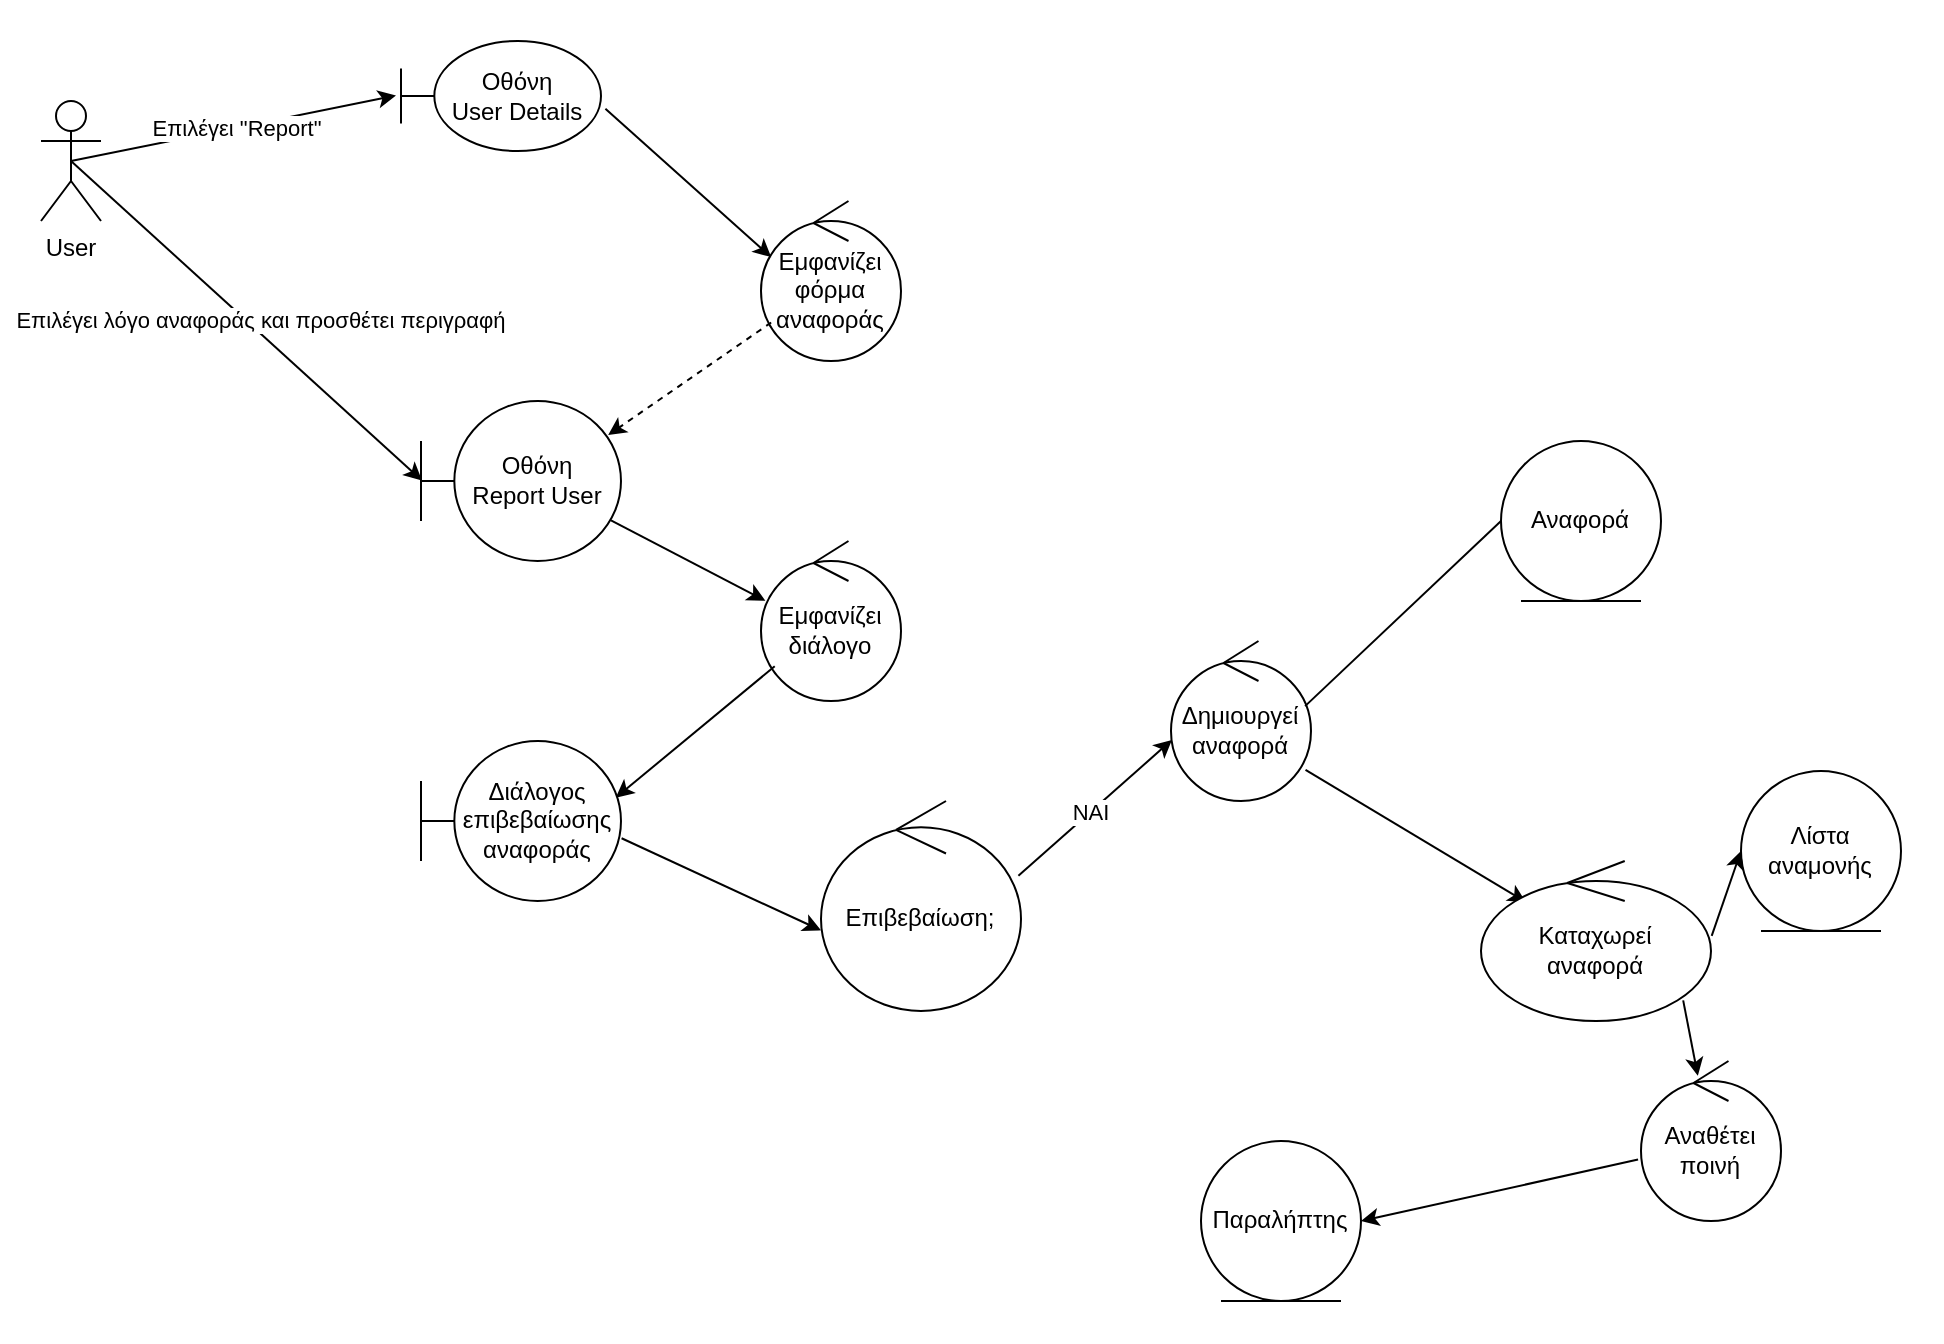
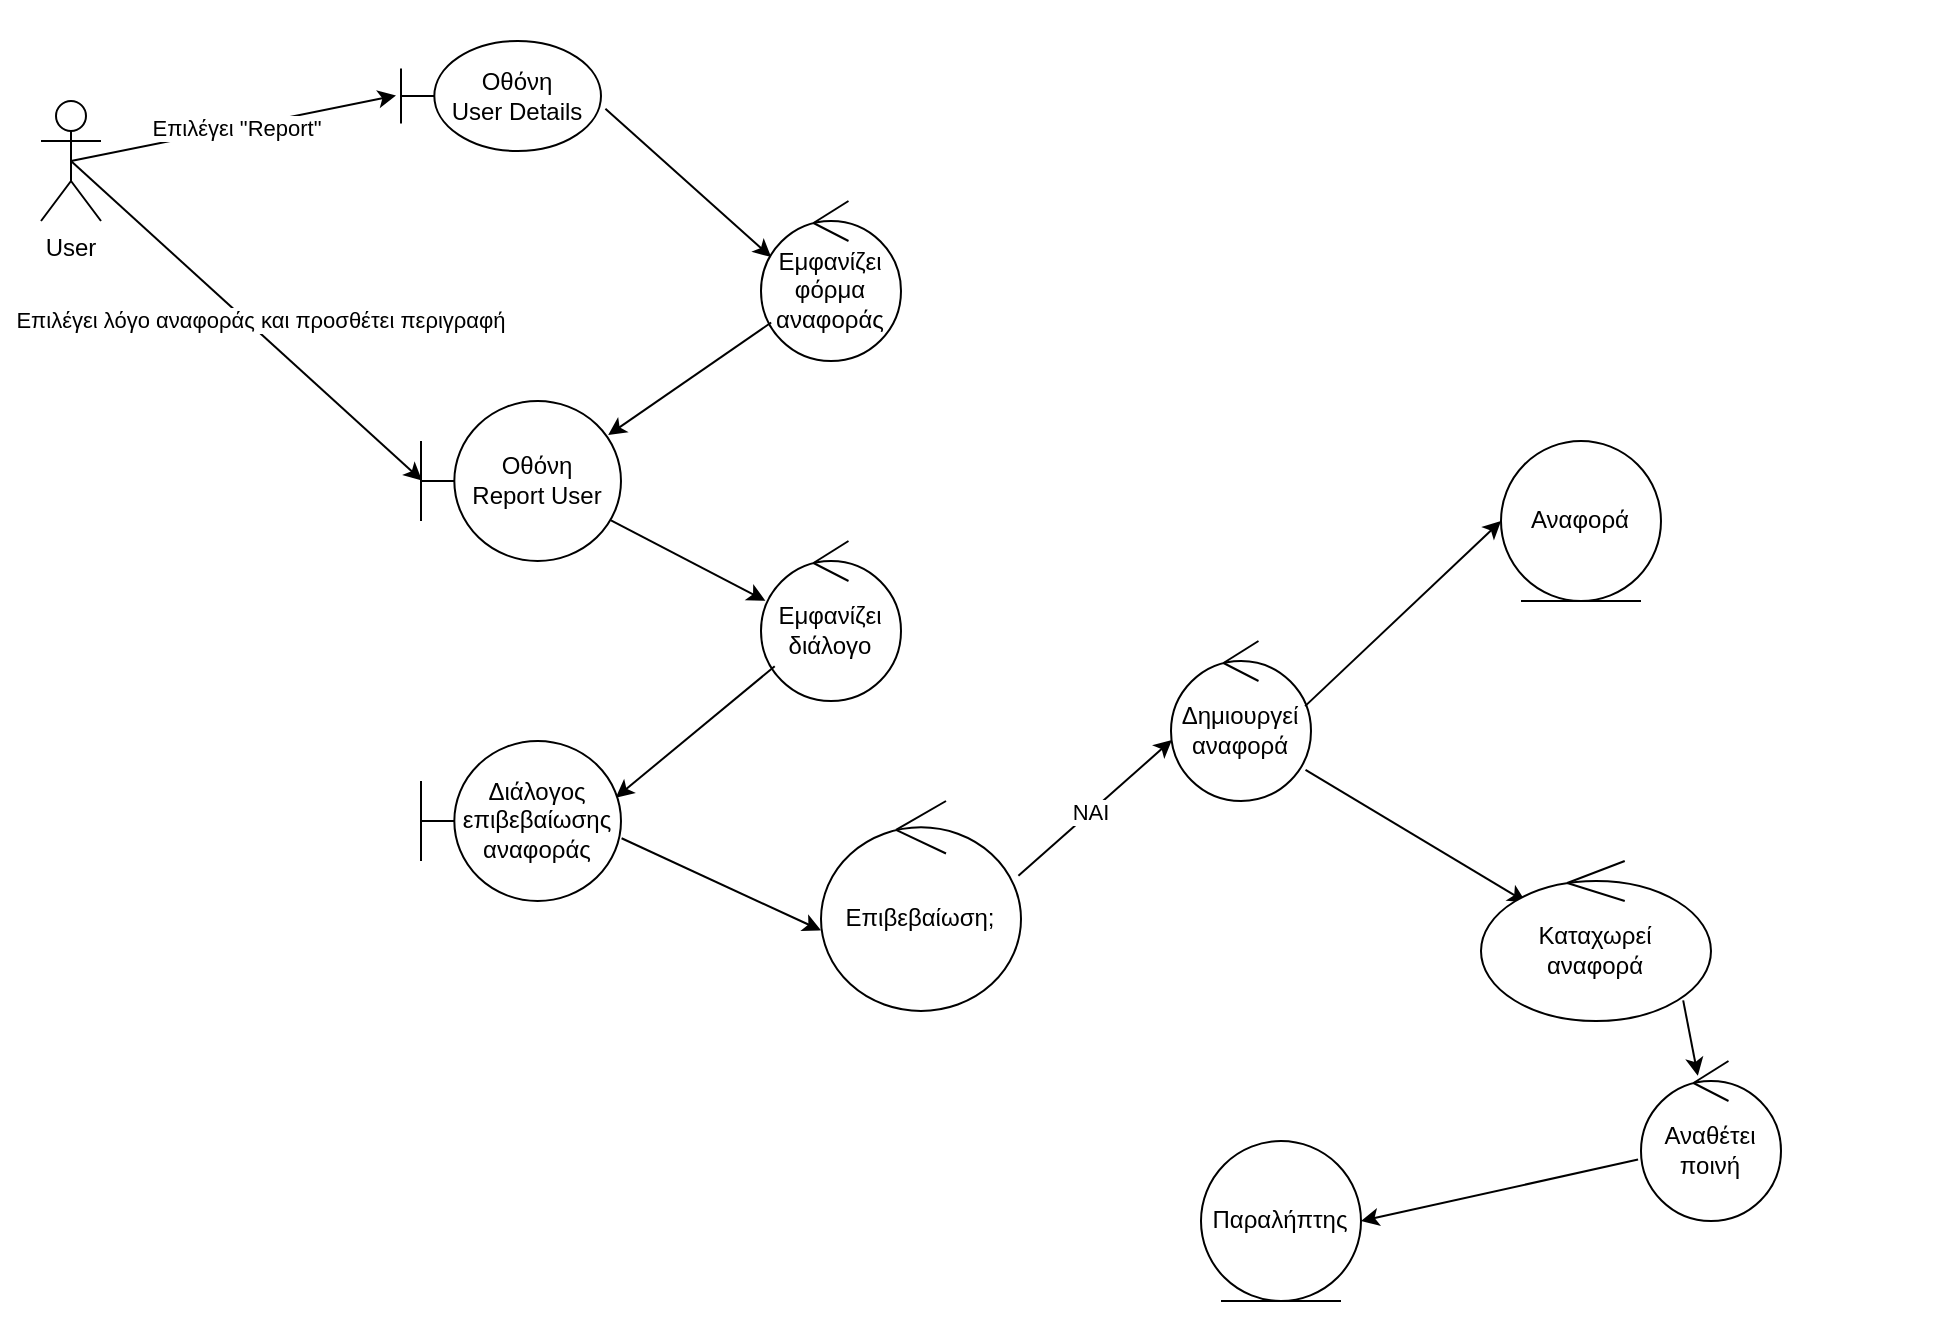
  <mxCell id="0" />
  <mxCell id="1" parent="0" />
  <mxCell id="2" value="User" style="shape=umlActor;verticalLabelPosition=bottom;verticalAlign=top;html=1;" parent="1" vertex="1"><mxGeometry x="20" y="50" width="30" height="60" as="geometry" /></mxCell>
  <mxCell id="3" value="Οθόνη&lt;br&gt;User Details" style="shape=umlBoundary;whiteSpace=wrap;html=1;" parent="1" vertex="1"><mxGeometry x="200" y="20" width="100" height="55" as="geometry" /></mxCell>
  <mxCell id="4" value="" style="endArrow=classic;html=1;rounded=0;exitX=0.5;exitY=0.5;exitDx=0;exitDy=0;exitPerimeter=0;entryX=-0.025;entryY=0.496;entryDx=0;entryDy=0;entryPerimeter=0;" parent="1" source="2" target="3" edge="1"><mxGeometry width="50" height="50" relative="1" as="geometry"><mxPoint x="120" y="160" as="sourcePoint" /><mxPoint x="170" y="110" as="targetPoint" /></mxGeometry></mxCell>
  <mxCell id="5" value="Επιλέγει &quot;Report&quot;" style="edgeLabel;html=1;align=center;verticalAlign=middle;resizable=0;points=[];" parent="4" connectable="0" vertex="1"><mxGeometry x="0.01" relative="1" as="geometry"><mxPoint as="offset" /></mxGeometry></mxCell>
  <mxCell id="6" value="Εμφανίζει&lt;br&gt;φόρμα αναφοράς" style="ellipse;shape=umlControl;whiteSpace=wrap;html=1;" parent="1" vertex="1"><mxGeometry x="380" y="100" width="70" height="80" as="geometry" /></mxCell>
  <mxCell id="7" value="" style="endArrow=classic;html=1;rounded=0;exitX=1.022;exitY=0.615;exitDx=0;exitDy=0;exitPerimeter=0;entryX=0.073;entryY=0.351;entryDx=0;entryDy=0;entryPerimeter=0;" parent="1" source="3" target="6" edge="1"><mxGeometry width="50" height="50" relative="1" as="geometry"><mxPoint x="310" y="150" as="sourcePoint" /><mxPoint x="360" y="100" as="targetPoint" /></mxGeometry></mxCell>
- <mxCell id="8" value="" style="endArrow=classic;html=1;rounded=0;entryX=0.936;entryY=0.213;entryDx=0;entryDy=0;entryPerimeter=0;dashed=1;" parent="1" source="6" target="9" edge="1"><mxGeometry width="50" height="50" relative="1" as="geometry"><mxPoint x="290" y="160" as="sourcePoint" /><mxPoint x="310" y="220" as="targetPoint" /></mxGeometry></mxCell>
+ <mxCell id="8" value="" style="endArrow=classic;html=1;rounded=0;entryX=0.936;entryY=0.213;entryDx=0;entryDy=0;entryPerimeter=0;" parent="1" source="6" target="9" edge="1"><mxGeometry width="50" height="50" relative="1" as="geometry"><mxPoint x="290" y="160" as="sourcePoint" /><mxPoint x="310" y="220" as="targetPoint" /></mxGeometry></mxCell>
  <mxCell id="9" value="Οθόνη&lt;br&gt;Report User" style="shape=umlBoundary;whiteSpace=wrap;html=1;" parent="1" vertex="1"><mxGeometry x="210" y="200" width="100" height="80" as="geometry" /></mxCell>
  <mxCell id="10" value="" style="endArrow=classic;html=1;rounded=0;exitX=0.5;exitY=0.5;exitDx=0;exitDy=0;exitPerimeter=0;entryX=0.005;entryY=0.497;entryDx=0;entryDy=0;entryPerimeter=0;" parent="1" source="2" target="9" edge="1"><mxGeometry width="50" height="50" relative="1" as="geometry"><mxPoint x="230" y="210" as="sourcePoint" /><mxPoint x="280" y="160" as="targetPoint" /></mxGeometry></mxCell>
  <mxCell id="11" value="Επιλέγει λόγο αναφοράς και προσθέτει περιγραφή" style="edgeLabel;html=1;align=center;verticalAlign=middle;resizable=0;points=[];" parent="10" connectable="0" vertex="1"><mxGeometry x="-0.092" relative="1" as="geometry"><mxPoint x="15" y="7" as="offset" /></mxGeometry></mxCell>
  <mxCell id="12" value="" style="endArrow=classic;html=1;rounded=0;exitX=0.95;exitY=0.746;exitDx=0;exitDy=0;exitPerimeter=0;entryX=0.031;entryY=0.373;entryDx=0;entryDy=0;entryPerimeter=0;" parent="1" source="9" target="13" edge="1"><mxGeometry width="50" height="50" relative="1" as="geometry"><mxPoint x="300" y="340" as="sourcePoint" /><mxPoint x="320" y="297" as="targetPoint" /></mxGeometry></mxCell>
  <mxCell id="13" value="Εμφανίζει&lt;br&gt;διάλογο" style="ellipse;shape=umlControl;whiteSpace=wrap;html=1;" parent="1" vertex="1"><mxGeometry x="380" y="270" width="70" height="80" as="geometry" /></mxCell>
  <mxCell id="14" value="" style="endArrow=classic;html=1;rounded=0;exitX=0.098;exitY=0.783;exitDx=0;exitDy=0;exitPerimeter=0;entryX=0.974;entryY=0.354;entryDx=0;entryDy=0;entryPerimeter=0;" parent="1" source="13" target="15" edge="1"><mxGeometry width="50" height="50" relative="1" as="geometry"><mxPoint x="290" y="340" as="sourcePoint" /><mxPoint x="330" y="380" as="targetPoint" /></mxGeometry></mxCell>
  <mxCell id="15" value="Διάλογος&lt;br&gt;επιβεβαίωσης&lt;br&gt;αναφοράς" style="shape=umlBoundary;whiteSpace=wrap;html=1;" parent="1" vertex="1"><mxGeometry x="210" y="370" width="100" height="80" as="geometry" /></mxCell>
  <mxCell id="16" value="" style="endArrow=classic;html=1;rounded=0;exitX=1.003;exitY=0.608;exitDx=0;exitDy=0;exitPerimeter=0;entryX=0;entryY=0.616;entryDx=0;entryDy=0;entryPerimeter=0;" parent="1" source="15" target="17" edge="1"><mxGeometry width="50" height="50" relative="1" as="geometry"><mxPoint x="210" y="360" as="sourcePoint" /><mxPoint x="420" y="430" as="targetPoint" /></mxGeometry></mxCell>
  <mxCell id="17" value="Επιβεβαίωση;" style="ellipse;shape=umlControl;whiteSpace=wrap;html=1;" parent="1" vertex="1"><mxGeometry x="410" y="400" width="100" height="105" as="geometry" /></mxCell>
  <mxCell id="18" value="" style="endArrow=classic;html=1;rounded=0;exitX=0.987;exitY=0.356;exitDx=0;exitDy=0;exitPerimeter=0;entryX=0.007;entryY=0.618;entryDx=0;entryDy=0;entryPerimeter=0;" parent="1" source="17" target="20" edge="1"><mxGeometry width="50" height="50" relative="1" as="geometry"><mxPoint x="320" y="550" as="sourcePoint" /><mxPoint x="470" y="550" as="targetPoint" /></mxGeometry></mxCell>
  <mxCell id="19" value="ΝΑΙ" style="edgeLabel;html=1;align=center;verticalAlign=middle;resizable=0;points=[];" parent="18" connectable="0" vertex="1"><mxGeometry x="-0.071" relative="1" as="geometry"><mxPoint as="offset" /></mxGeometry></mxCell>
  <mxCell id="20" value="Δημιουργεί&lt;br&gt;αναφορά" style="ellipse;shape=umlControl;whiteSpace=wrap;html=1;" parent="1" vertex="1"><mxGeometry x="585" y="320" width="70" height="80" as="geometry" /></mxCell>
  <mxCell id="21" value="Αναφορά" style="ellipse;shape=umlEntity;whiteSpace=wrap;html=1;" parent="1" vertex="1"><mxGeometry x="750" y="220" width="80" height="80" as="geometry" /></mxCell>
- <mxCell id="22" value="" style="endArrow=none;html=1;rounded=0;exitX=0.958;exitY=0.407;exitDx=0;exitDy=0;exitPerimeter=0;entryX=0;entryY=0.5;entryDx=0;entryDy=0;" parent="1" source="20" target="21" edge="1"><mxGeometry width="50" height="50" relative="1" as="geometry"><mxPoint x="430" y="580" as="sourcePoint" /><mxPoint x="480" y="530" as="targetPoint" /></mxGeometry></mxCell>
+ <mxCell id="22" value="" style="endArrow=classic;html=1;rounded=0;exitX=0.958;exitY=0.407;exitDx=0;exitDy=0;exitPerimeter=0;entryX=0;entryY=0.5;entryDx=0;entryDy=0;" parent="1" source="20" target="21" edge="1"><mxGeometry width="50" height="50" relative="1" as="geometry"><mxPoint x="430" y="580" as="sourcePoint" /><mxPoint x="480" y="530" as="targetPoint" /></mxGeometry></mxCell>
  <mxCell id="23" value="" style="endArrow=classic;html=1;rounded=0;exitX=0.961;exitY=0.805;exitDx=0;exitDy=0;exitPerimeter=0;entryX=0.196;entryY=0.258;entryDx=0;entryDy=0;entryPerimeter=0;" parent="1" source="20" target="24" edge="1"><mxGeometry width="50" height="50" relative="1" as="geometry"><mxPoint x="390" y="690" as="sourcePoint" /><mxPoint x="510" y="670" as="targetPoint" /></mxGeometry></mxCell>
  <mxCell id="24" value="Καταχωρεί&lt;br&gt;αναφορά" style="ellipse;shape=umlControl;whiteSpace=wrap;html=1;" parent="1" vertex="1"><mxGeometry x="740" y="430" width="115" height="80" as="geometry" /></mxCell>
- <mxCell id="25" value="Λίστα αναμονής" style="ellipse;shape=umlEntity;whiteSpace=wrap;html=1;" parent="1" vertex="1"><mxGeometry x="870" y="385" width="80" height="80" as="geometry" /></mxCell>
- <mxCell id="26" value="" style="endArrow=classic;html=1;rounded=0;exitX=1.003;exitY=0.468;exitDx=0;exitDy=0;exitPerimeter=0;entryX=0;entryY=0.5;entryDx=0;entryDy=0;" parent="1" source="24" target="25" edge="1"><mxGeometry width="50" height="50" relative="1" as="geometry"><mxPoint x="540" y="770" as="sourcePoint" /><mxPoint x="630" y="780" as="targetPoint" /></mxGeometry></mxCell>
  <mxCell id="27" value="Αναθέτει&lt;br&gt;ποινή" style="ellipse;shape=umlControl;whiteSpace=wrap;html=1;" parent="1" vertex="1"><mxGeometry x="820" y="530" width="70" height="80" as="geometry" /></mxCell>
  <mxCell id="28" value="" style="endArrow=classic;html=1;rounded=0;exitX=0.879;exitY=0.871;exitDx=0;exitDy=0;exitPerimeter=0;entryX=0.406;entryY=0.092;entryDx=0;entryDy=0;entryPerimeter=0;" parent="1" source="24" target="27" edge="1"><mxGeometry width="50" height="50" relative="1" as="geometry"><mxPoint x="470" y="810" as="sourcePoint" /><mxPoint x="520" y="760" as="targetPoint" /></mxGeometry></mxCell>
  <mxCell id="29" value="Παραλήπτης" style="ellipse;shape=umlEntity;whiteSpace=wrap;html=1;" parent="1" vertex="1"><mxGeometry x="600" y="570" width="80" height="80" as="geometry" /></mxCell>
  <mxCell id="30" value="" style="endArrow=classic;html=1;rounded=0;exitX=-0.021;exitY=0.616;exitDx=0;exitDy=0;exitPerimeter=0;entryX=1;entryY=0.5;entryDx=0;entryDy=0;" parent="1" source="27" target="29" edge="1"><mxGeometry width="50" height="50" relative="1" as="geometry"><mxPoint x="450" y="760" as="sourcePoint" /><mxPoint x="500" y="710" as="targetPoint" /></mxGeometry></mxCell>
